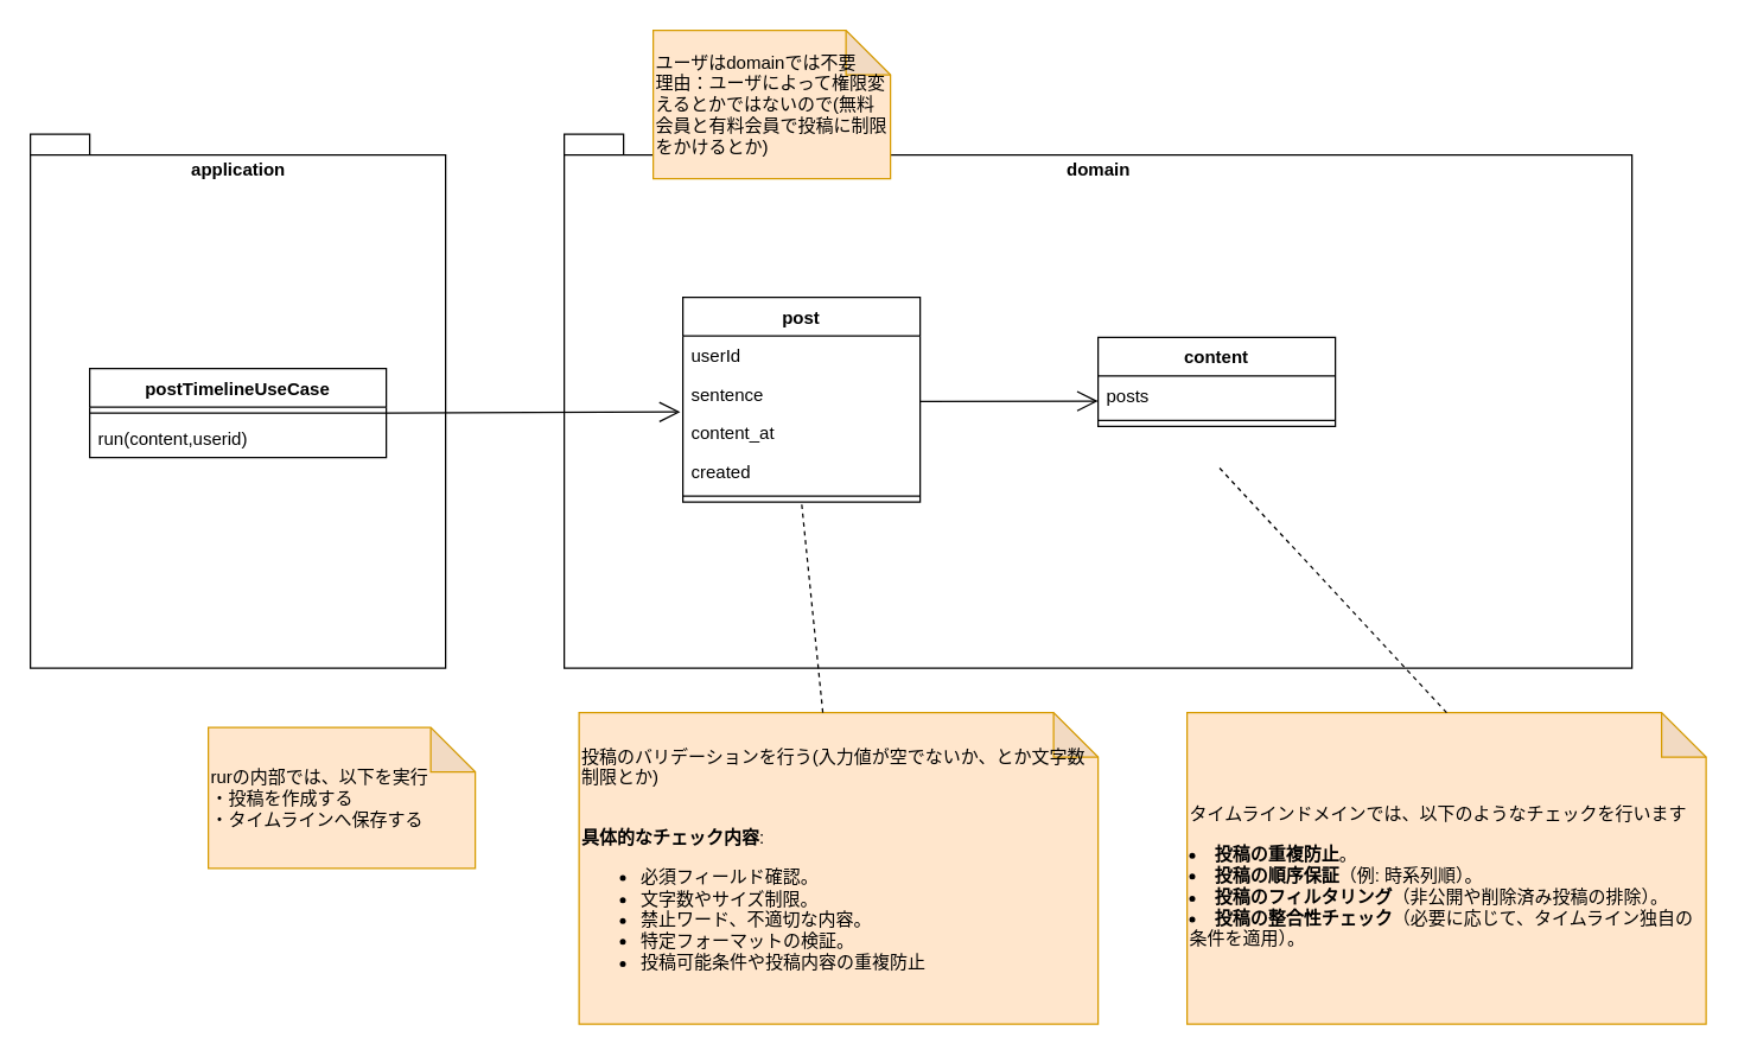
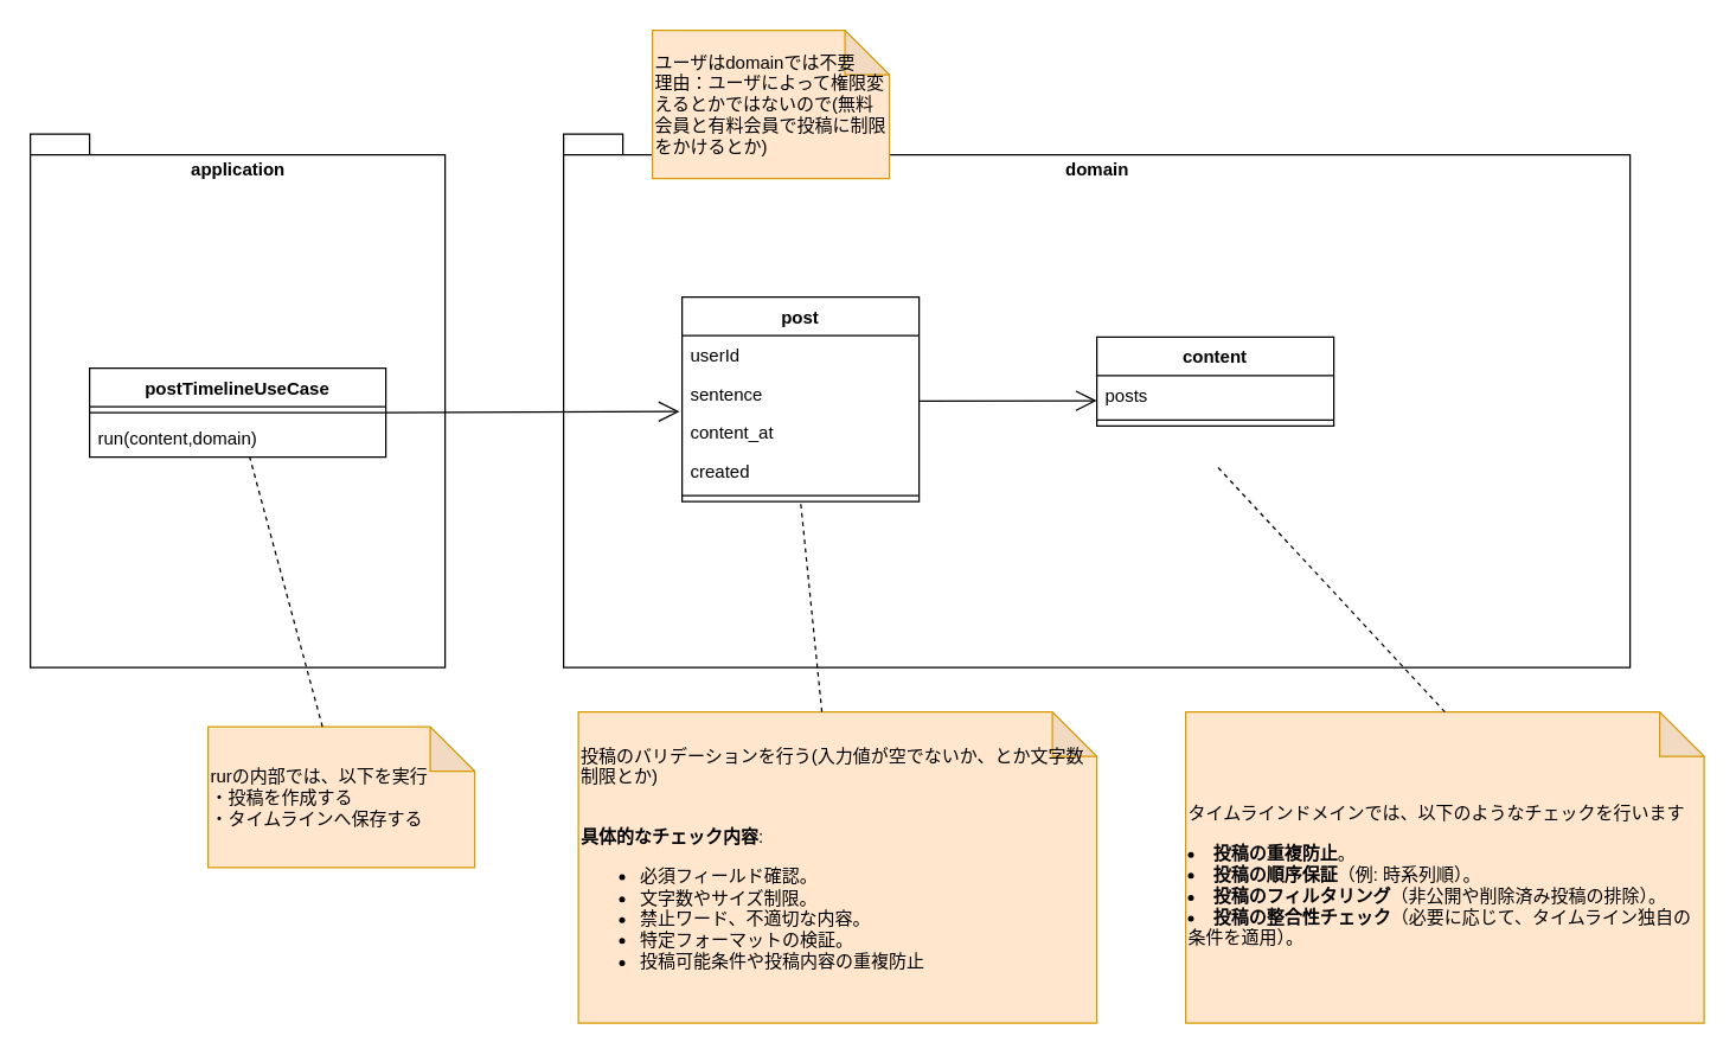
  <mxCell id="0" />
  <mxCell id="1" parent="0" />
  <mxCell id="2" value="domain" style="shape=folder;fontStyle=1;spacingTop=10;tabWidth=40;tabHeight=14;tabPosition=left;html=1;fillColor=none;verticalAlign=top;" parent="1" vertex="1"><mxGeometry x="380" y="90" width="720" height="360" as="geometry" /></mxCell>
  <mxCell id="3" value="post" style="swimlane;fontStyle=1;align=center;verticalAlign=top;childLayout=stackLayout;horizontal=1;startSize=26;horizontalStack=0;resizeParent=1;resizeParentMax=0;resizeLast=0;collapsible=1;marginBottom=0;" parent="1" vertex="1"><mxGeometry x="460" y="200" width="160" height="138" as="geometry" /></mxCell>
  <mxCell id="4" value="userId" style="text;strokeColor=none;fillColor=none;align=left;verticalAlign=top;spacingLeft=4;spacingRight=4;overflow=hidden;rotatable=0;points=[[0,0.5],[1,0.5]];portConstraint=eastwest;" parent="3" vertex="1"><mxGeometry y="26" width="160" height="26" as="geometry" /></mxCell>
  <mxCell id="5" value="sentence" style="text;strokeColor=none;fillColor=none;align=left;verticalAlign=top;spacingLeft=4;spacingRight=4;overflow=hidden;rotatable=0;points=[[0,0.5],[1,0.5]];portConstraint=eastwest;" parent="3" vertex="1"><mxGeometry y="52" width="160" height="26" as="geometry" /></mxCell>
  <mxCell id="6" value="content_at" style="text;strokeColor=none;fillColor=none;align=left;verticalAlign=top;spacingLeft=4;spacingRight=4;overflow=hidden;rotatable=0;points=[[0,0.5],[1,0.5]];portConstraint=eastwest;" parent="3" vertex="1"><mxGeometry y="78" width="160" height="26" as="geometry" /></mxCell>
  <mxCell id="7" value="created" style="text;strokeColor=none;fillColor=none;align=left;verticalAlign=top;spacingLeft=4;spacingRight=4;overflow=hidden;rotatable=0;points=[[0,0.5],[1,0.5]];portConstraint=eastwest;" parent="3" vertex="1"><mxGeometry y="104" width="160" height="26" as="geometry" /></mxCell>
  <mxCell id="8" value="" style="line;strokeWidth=1;fillColor=none;align=left;verticalAlign=middle;spacingTop=-1;spacingLeft=3;spacingRight=3;rotatable=0;labelPosition=right;points=[];portConstraint=eastwest;" parent="3" vertex="1"><mxGeometry y="130" width="160" height="8" as="geometry" /></mxCell>
  <mxCell id="9" value="content" style="swimlane;fontStyle=1;align=center;verticalAlign=top;childLayout=stackLayout;horizontal=1;startSize=26;horizontalStack=0;resizeParent=1;resizeParentMax=0;resizeLast=0;collapsible=1;marginBottom=0;" parent="1" vertex="1"><mxGeometry x="740" y="227" width="160" height="60" as="geometry" /></mxCell>
  <mxCell id="10" value="" style="endArrow=open;endFill=1;endSize=12;html=1;" parent="9" edge="1"><mxGeometry width="160" relative="1" as="geometry"><mxPoint x="-120" y="43.27" as="sourcePoint" /><mxPoint y="43" as="targetPoint" /></mxGeometry></mxCell>
  <mxCell id="11" value="posts" style="text;strokeColor=none;fillColor=none;align=left;verticalAlign=top;spacingLeft=4;spacingRight=4;overflow=hidden;rotatable=0;points=[[0,0.5],[1,0.5]];portConstraint=eastwest;" parent="9" vertex="1"><mxGeometry y="26" width="160" height="26" as="geometry" /></mxCell>
  <mxCell id="12" value="" style="line;strokeWidth=1;fillColor=none;align=left;verticalAlign=middle;spacingTop=-1;spacingLeft=3;spacingRight=3;rotatable=0;labelPosition=right;points=[];portConstraint=eastwest;" parent="9" vertex="1"><mxGeometry y="52" width="160" height="8" as="geometry" /></mxCell>
  <mxCell id="13" value="application" style="shape=folder;fontStyle=1;spacingTop=10;tabWidth=40;tabHeight=14;tabPosition=left;html=1;fillColor=none;verticalAlign=top;" parent="1" vertex="1"><mxGeometry x="20" y="90" width="280" height="360" as="geometry" /></mxCell>
  <mxCell id="14" value="postTimelineUseCase" style="swimlane;fontStyle=1;align=center;verticalAlign=top;childLayout=stackLayout;horizontal=1;startSize=26;horizontalStack=0;resizeParent=1;resizeParentMax=0;resizeLast=0;collapsible=1;marginBottom=0;fillColor=none;" parent="1" vertex="1"><mxGeometry x="60" y="248" width="200" height="60" as="geometry" /></mxCell>
  <mxCell id="15" value="" style="line;strokeWidth=1;fillColor=none;align=left;verticalAlign=middle;spacingTop=-1;spacingLeft=3;spacingRight=3;rotatable=0;labelPosition=right;points=[];portConstraint=eastwest;" parent="14" vertex="1"><mxGeometry y="26" width="200" height="8" as="geometry" /></mxCell>
- <mxCell id="16" value="run(content,userid)" style="text;strokeColor=none;fillColor=none;align=left;verticalAlign=top;spacingLeft=4;spacingRight=4;overflow=hidden;rotatable=0;points=[[0,0.5],[1,0.5]];portConstraint=eastwest;" parent="14" vertex="1"><mxGeometry y="34" width="200" height="26" as="geometry" /></mxCell>
+ <mxCell id="16" value="run(content,domain)" style="text;strokeColor=none;fillColor=none;align=left;verticalAlign=top;spacingLeft=4;spacingRight=4;overflow=hidden;rotatable=0;points=[[0,0.5],[1,0.5]];portConstraint=eastwest;" parent="14" vertex="1"><mxGeometry y="34" width="200" height="26" as="geometry" /></mxCell>
  <mxCell id="17" value="投稿のバリデーションを行う(入力値が空でないか、とか文字数制限とか)&lt;br&gt;&lt;br&gt;&lt;p&gt;&lt;strong&gt;具体的なチェック内容&lt;/strong&gt;:&lt;/p&gt;&lt;ul&gt;&lt;li&gt;必須フィールド確認。&lt;/li&gt;&lt;li&gt;文字数やサイズ制限。&lt;/li&gt;&lt;li&gt;禁止ワード、不適切な内容。&lt;/li&gt;&lt;li&gt;特定フォーマットの検証。&lt;/li&gt;&lt;li&gt;投稿可能条件や投稿内容の重複防止&lt;/li&gt;&lt;/ul&gt;" style="shape=note;whiteSpace=wrap;html=1;backgroundOutline=1;darkOpacity=0.05;fillColor=#ffe6cc;strokeColor=#d79b00;align=left;" parent="1" vertex="1"><mxGeometry x="390" y="480" width="350" height="210" as="geometry" /></mxCell>
  <mxCell id="18" value="rurの内部では、以下を実行&lt;br&gt;・投稿を作成する&lt;br&gt;・タイムラインへ保存する" style="shape=note;whiteSpace=wrap;html=1;backgroundOutline=1;darkOpacity=0.05;fillColor=#ffe6cc;strokeColor=#d79b00;align=left;" parent="1" vertex="1"><mxGeometry x="140" y="490" width="180" height="95" as="geometry" /></mxCell>
+ <mxCell id="19" value="" style="endArrow=none;dashed=1;html=1;" parent="1" source="18" target="14" edge="1"><mxGeometry width="50" height="50" relative="1" as="geometry"><mxPoint x="40" y="410" as="sourcePoint" /><mxPoint x="239.401" y="456" as="targetPoint" /></mxGeometry></mxCell>
  <mxCell id="20" value="" style="endArrow=open;endFill=1;endSize=12;html=1;entryX=-0.011;entryY=0.972;entryDx=0;entryDy=0;entryPerimeter=0;" parent="1" target="5" edge="1"><mxGeometry width="160" relative="1" as="geometry"><mxPoint x="260" y="278" as="sourcePoint" /><mxPoint x="420" y="278" as="targetPoint" /></mxGeometry></mxCell>
  <mxCell id="21" value="ユーザはdomainでは不要&lt;br&gt;理由：ユーザによって権限変えるとかではないので(無料会員と有料会員で投稿に制限をかけるとか)" style="shape=note;whiteSpace=wrap;html=1;backgroundOutline=1;darkOpacity=0.05;fillColor=#ffe6cc;strokeColor=#d79b00;align=left;" parent="1" vertex="1"><mxGeometry x="440" y="20" width="160" height="100" as="geometry" /></mxCell>
  <mxCell id="22" value="" style="endArrow=none;dashed=1;html=1;entryX=0.5;entryY=1;entryDx=0;entryDy=0;" parent="1" source="17" target="3" edge="1"><mxGeometry width="50" height="50" relative="1" as="geometry"><mxPoint x="228.889" y="500" as="sourcePoint" /><mxPoint x="536.48" y="369.096" as="targetPoint" /></mxGeometry></mxCell>
  <mxCell id="23" value="&lt;p&gt;タイムラインドメインでは、以下のようなチェックを行います&lt;/p&gt;&lt;li&gt;&lt;strong style=&quot;background-color: initial;&quot;&gt;投稿の重複防止&lt;/strong&gt;&lt;span style=&quot;background-color: initial;&quot;&gt;。&lt;/span&gt;&lt;br&gt;&lt;/li&gt;&lt;li&gt;&lt;strong&gt;投稿の順序保証&lt;/strong&gt;（例: 時系列順）。&lt;/li&gt;&lt;li&gt;&lt;strong&gt;投稿のフィルタリング&lt;/strong&gt;（非公開や削除済み投稿の排除）。&lt;/li&gt;&lt;li&gt;&lt;strong&gt;投稿の整合性チェック&lt;/strong&gt;（必要に応じて、タイムライン独自の条件を適用）。&lt;/li&gt;" style="shape=note;whiteSpace=wrap;html=1;backgroundOutline=1;darkOpacity=0.05;fillColor=#ffe6cc;strokeColor=#d79b00;align=left;" parent="1" vertex="1"><mxGeometry x="800" y="480" width="350" height="210" as="geometry" /></mxCell>
  <mxCell id="24" value="" style="endArrow=none;dashed=1;html=1;entryX=0.5;entryY=1;entryDx=0;entryDy=0;exitX=0.5;exitY=0;exitDx=0;exitDy=0;exitPerimeter=0;" parent="1" source="23" edge="1"><mxGeometry width="50" height="50" relative="1" as="geometry"><mxPoint x="834.372" y="455" as="sourcePoint" /><mxPoint x="820" y="313" as="targetPoint" /></mxGeometry></mxCell>
